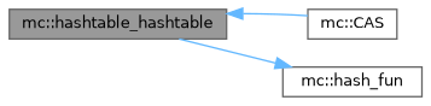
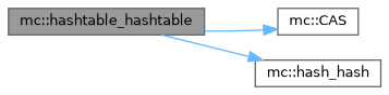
  digraph {
    rankdir=LR
    node [color=grey40 fillcolor=white fontname=Helvetica fontsize=10 shape=box style=filled]
    edge [color=steelblue1 fontname=Helvetica fontsize=10 labelfontname=Helvetica labelfontsize=10 style=solid]
    n1 [color=gray40 fillcolor=grey60 fontcolor=black height=0.2 label="mc::hashtable_hashtable" width=0.4]
    n2 [height=0.2 label="mc::CAS" width=0.4]
-   n3 [height=0.2 label="mc::hash_fun" width=0.4]
-   n2 -> n1
+   n3 [height=0.2 label="mc::hash_hash" width=0.4]
+   n1 -> n2
    n1 -> n3
  }
